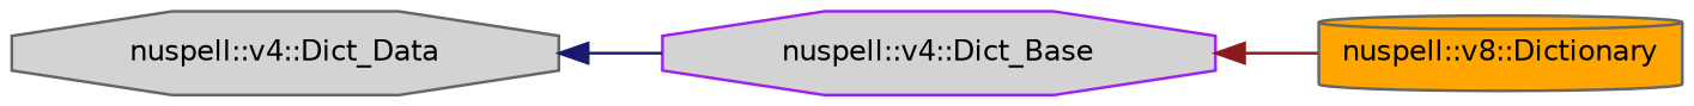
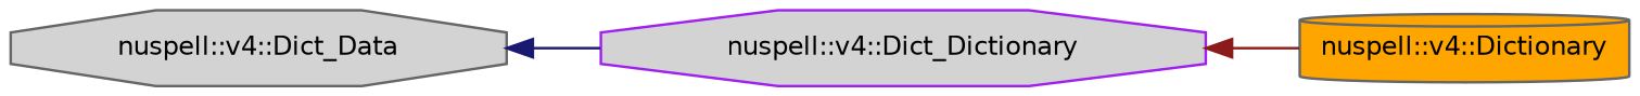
  digraph {
    rankdir=LR
    node [color=gray40 fillcolor=lightgrey fontname=Helvetica fontsize=10 shape=octagon style=filled]
    edge [dir=back fontname=Helvetica fontsize=10 labelfontname=Helvetica labelfontsize=10 style=solid]
-   n1 [fillcolor=orange fontcolor=black height=0.2 label="nuspell::v8::Dictionary" shape=cylinder width=0.4]
-   n2 [color=purple height=0.2 label="nuspell::v4::Dict_Base" width=0.4]
+   n1 [fillcolor=orange fontcolor=black height=0.2 label="nuspell::v4::Dictionary" shape=cylinder width=0.4]
+   n2 [color=purple height=0.2 label="nuspell::v4::Dict_Dictionary" width=0.4]
    n3 [height=0.2 label="nuspell::v4::Dict_Data" width=0.4]
    n2 -> n1 [color=firebrick4]
    n3 -> n2 [color=midnightblue]
  }
